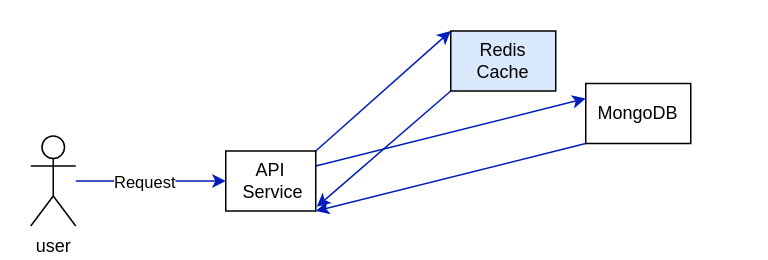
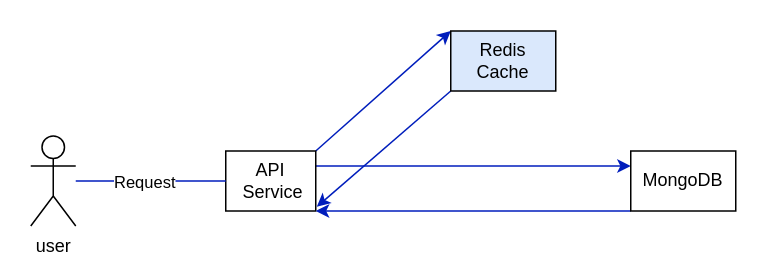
  <mxCell id="0" />
  <mxCell id="1" parent="0" />
  <mxCell id="2" value="user" style="shape=umlActor;verticalLabelPosition=bottom;verticalAlign=top;html=1;outlineConnect=0;" parent="1" vertex="1"><mxGeometry x="20" y="90" width="30" height="60" as="geometry" /></mxCell>
  <mxCell id="3" style="edgeStyle=none;html=1;exitX=1;exitY=0;exitDx=0;exitDy=0;entryX=0;entryY=0;entryDx=0;entryDy=0;fillColor=#0050ef;strokeColor=#001DBC;" parent="1" source="5" target="7" edge="1"><mxGeometry relative="1" as="geometry" /></mxCell>
  <mxCell id="4" style="edgeStyle=none;html=1;exitX=1;exitY=0.25;exitDx=0;exitDy=0;entryX=0;entryY=0.25;entryDx=0;entryDy=0;fillColor=#0050ef;strokeColor=#001DBC;" parent="1" source="5" target="9" edge="1"><mxGeometry relative="1" as="geometry" /></mxCell>
  <mxCell id="5" value="API&lt;br&gt;&amp;nbsp;Service" style="rounded=0;whiteSpace=wrap;html=1;" parent="1" vertex="1"><mxGeometry x="150" y="100" width="60" height="40" as="geometry" /></mxCell>
  <mxCell id="6" style="edgeStyle=none;html=1;exitX=0;exitY=1;exitDx=0;exitDy=0;entryX=1.011;entryY=0.93;entryDx=0;entryDy=0;entryPerimeter=0;fillColor=#0050ef;strokeColor=#001DBC;" parent="1" source="7" target="5" edge="1"><mxGeometry relative="1" as="geometry"><mxPoint x="300" y="90" as="targetPoint" /></mxGeometry></mxCell>
  <mxCell id="7" value="Redis Cache" style="rounded=0;whiteSpace=wrap;html=1;fillColor=#dae8fc;" parent="1" vertex="1"><mxGeometry x="300" y="20" width="70" height="40" as="geometry" /></mxCell>
  <mxCell id="8" style="edgeStyle=none;html=1;exitX=0;exitY=1;exitDx=0;exitDy=0;entryX=1;entryY=1;entryDx=0;entryDy=0;fillColor=#0050ef;strokeColor=#001DBC;" parent="1" source="9" target="5" edge="1"><mxGeometry relative="1" as="geometry" /></mxCell>
- <mxCell id="9" value="MongoDB" style="rounded=0;whiteSpace=wrap;html=1;" parent="1" vertex="1"><mxGeometry x="390" y="55" width="70" height="40" as="geometry" /></mxCell>
- <mxCell id="10" value="" style="endArrow=classic;html=1;fillColor=#0050ef;strokeColor=#001DBC;" parent="1" source="2" target="5" edge="1"><mxGeometry width="50" height="50" relative="1" as="geometry"><mxPoint x="-110" y="130" as="sourcePoint" /><mxPoint x="-2.8" y="118.8" as="targetPoint" /></mxGeometry></mxCell>
+ <mxCell id="9" value="MongoDB" style="rounded=0;whiteSpace=wrap;html=1;" parent="1" vertex="1"><mxGeometry x="420" y="100" width="70" height="40" as="geometry" /></mxCell>
+ <mxCell id="10" value="" style="endArrow=none;html=1;fillColor=#0050ef;strokeColor=#001DBC;" parent="1" source="2" target="5" edge="1"><mxGeometry width="50" height="50" relative="1" as="geometry"><mxPoint x="-110" y="130" as="sourcePoint" /><mxPoint x="-2.8" y="118.8" as="targetPoint" /></mxGeometry></mxCell>
  <mxCell id="11" value="Request" style="edgeLabel;html=1;align=center;verticalAlign=middle;resizable=0;points=[];" parent="10" vertex="1" connectable="0"><mxGeometry x="-0.106" relative="1" as="geometry"><mxPoint as="offset" /></mxGeometry></mxCell>
